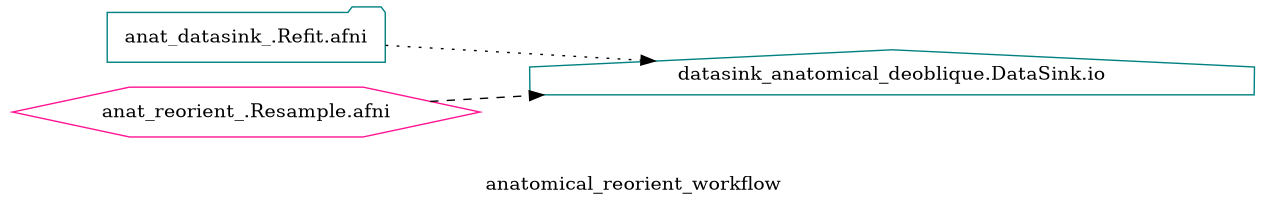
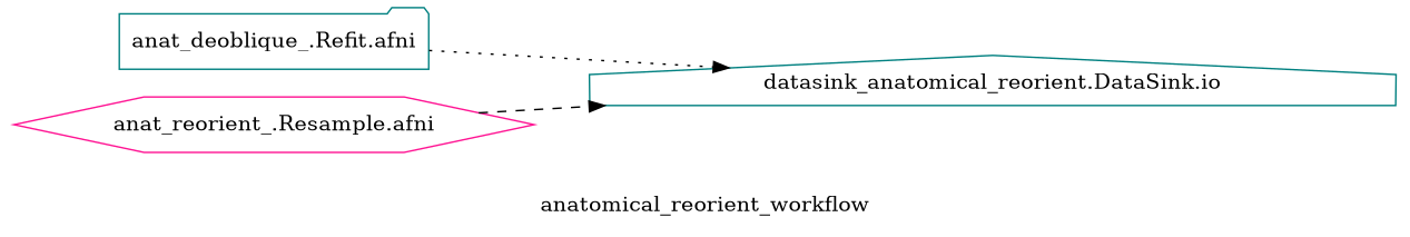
  digraph {
    label=anatomical_reorient_workflow
    rankdir=LR
    node [color=teal]
-   n1 [label="anat_datasink_.Refit.afni" shape=folder]
-   n2 [label="datasink_anatomical_deoblique.DataSink.io" shape=house]
+   n1 [label="anat_deoblique_.Refit.afni" shape=folder]
+   n2 [label="datasink_anatomical_reorient.DataSink.io" shape=house]
    n3 [color=deeppink label="anat_reorient_.Resample.afni" shape=hexagon]
    n1 -> n2 [style=dotted]
    n3 -> n2 [style=dashed]
  }
